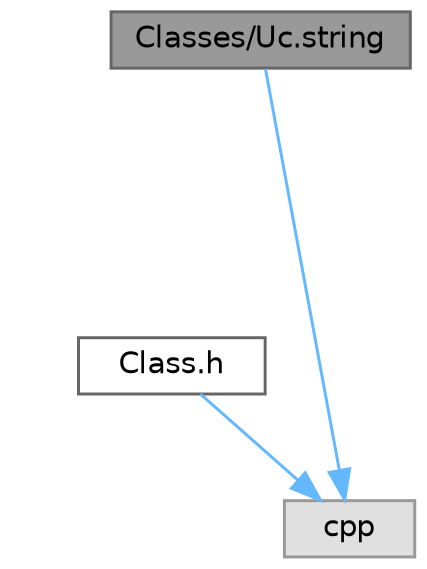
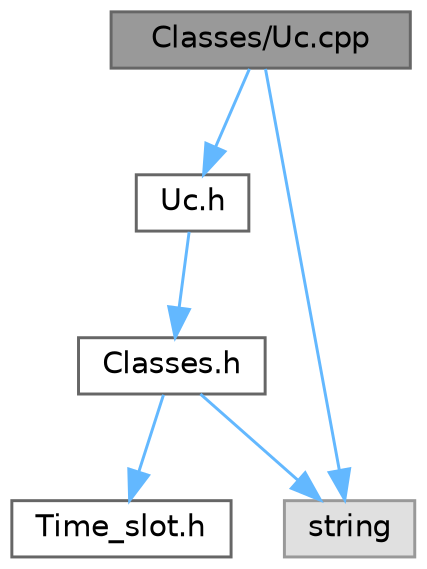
  digraph {
    node [color=grey40 fillcolor=white fontname=Helvetica fontsize=10 shape=box style=filled]
    edge [color=steelblue1 fontname=Helvetica fontsize=10 labelfontname=Helvetica labelfontsize=10 style=solid]
-   n1 [color=gray40 fillcolor=grey60 fontcolor=black height=0.2 label="Classes/Uc.string" width=0.4]
-   n3 [color=grey60 fillcolor="#E0E0E0" height=0.2 label=cpp width=0.4]
-   n4 [height=0.2 label="Class.h" width=0.4]
+   n1 [color=gray40 fillcolor=grey60 fontcolor=black height=0.2 label="Classes/Uc.cpp" width=0.4]
+   n2 [height=0.2 label="Uc.h" width=0.4]
+   n3 [color=grey60 fillcolor="#E0E0E0" height=0.2 label=string width=0.4]
+   n4 [height=0.2 label="Classes.h" width=0.4]
+   n5 [height=0.2 label="Time_slot.h" width=0.4]
+   n1 -> n2
    n1 -> n3
+   n2 -> n4
    n4 -> n3
+   n4 -> n5
  }
